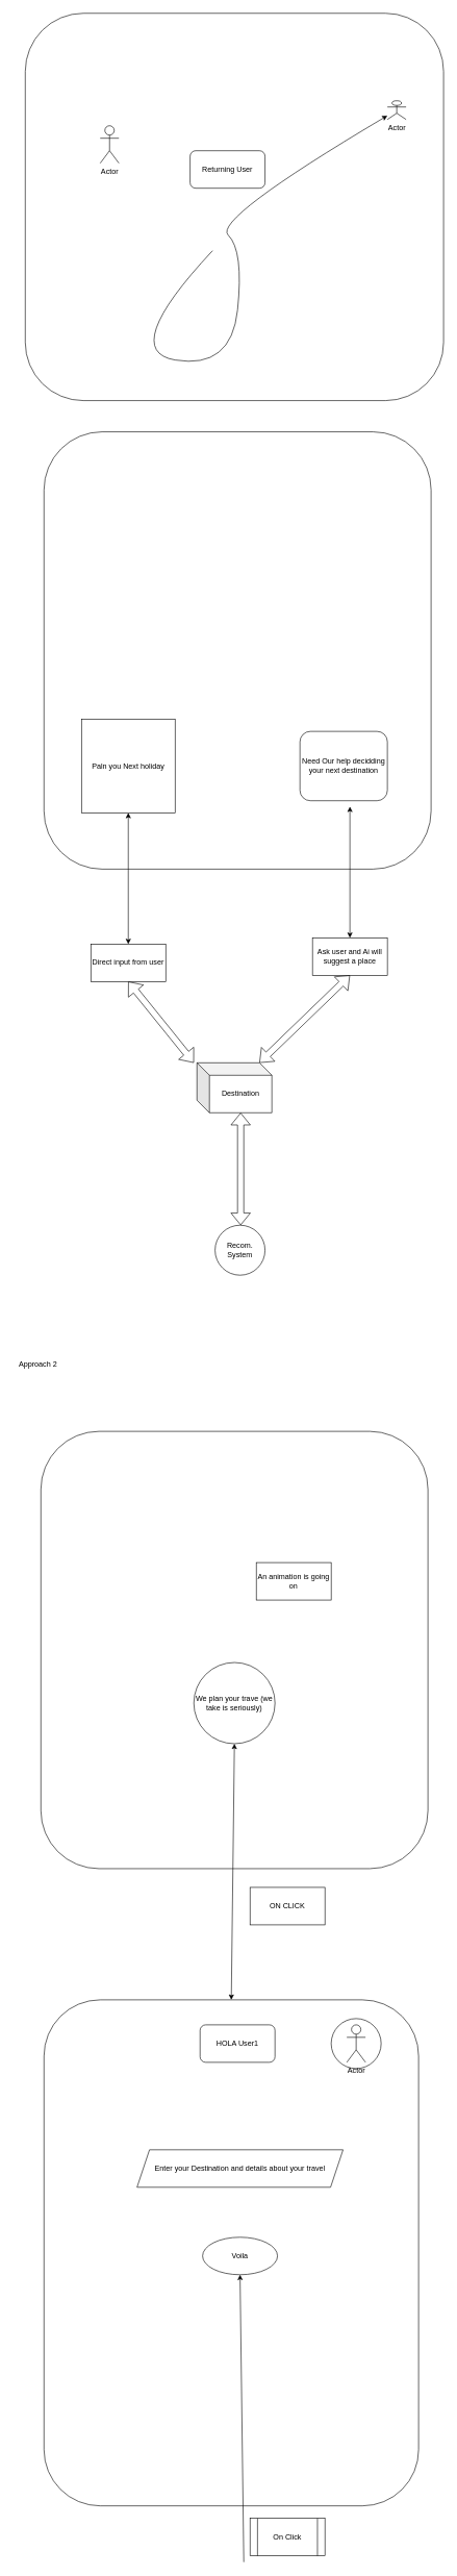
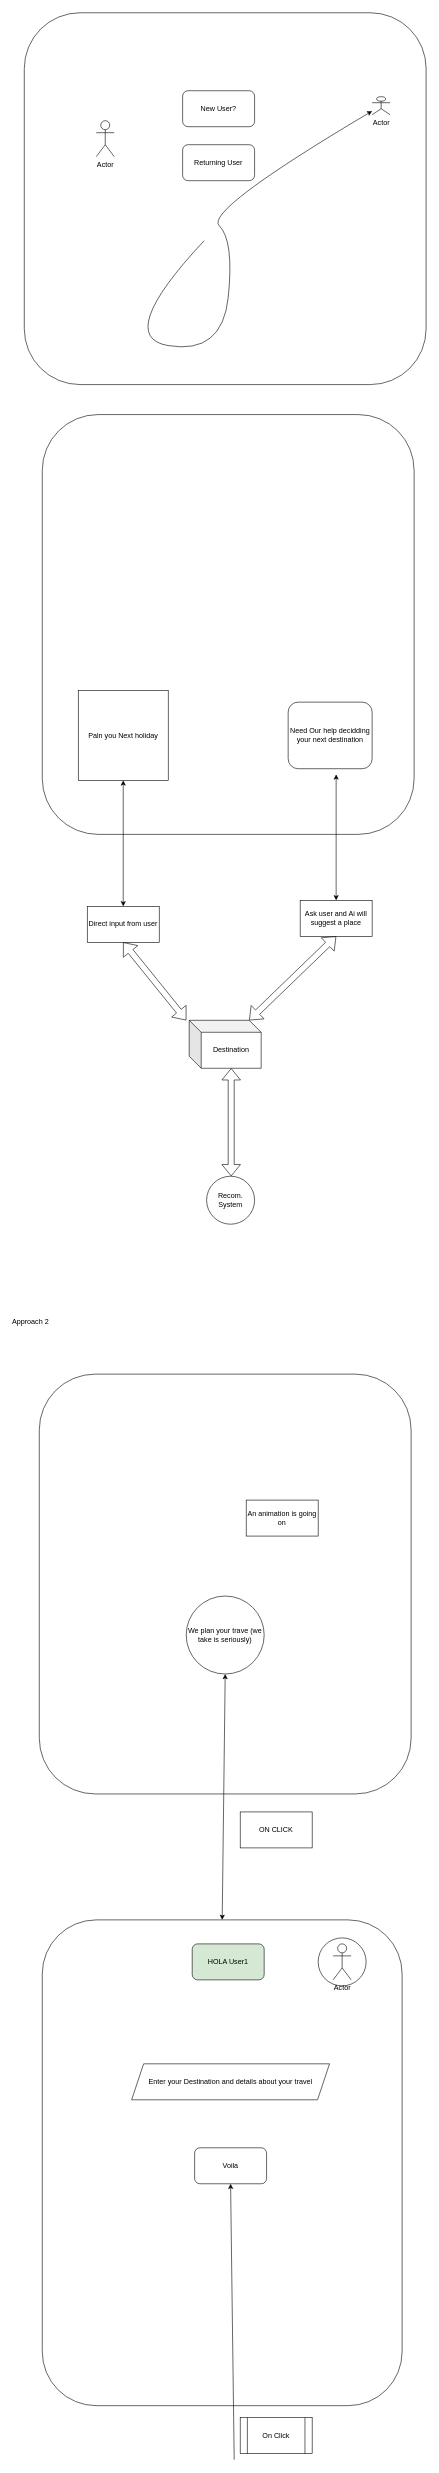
  <mxCell id="0" />
  <mxCell id="1" parent="0" />
  <mxCell id="2" value="" style="rounded=1;whiteSpace=wrap;html=1;" vertex="1" parent="1"><mxGeometry x="40" y="20" width="670" height="620" as="geometry" /></mxCell>
+ <mxCell id="3" value="New User?" style="rounded=1;whiteSpace=wrap;html=1;" vertex="1" parent="1"><mxGeometry x="304" y="150" width="120" height="60" as="geometry" /></mxCell>
  <mxCell id="4" value="Returning User" style="rounded=1;whiteSpace=wrap;html=1;" vertex="1" parent="1"><mxGeometry x="304" y="240" width="120" height="60" as="geometry" /></mxCell>
  <mxCell id="5" value="Actor" style="shape=umlActor;verticalLabelPosition=bottom;verticalAlign=top;html=1;outlineConnect=0;" vertex="1" parent="1"><mxGeometry x="160" y="200" width="30" height="60" as="geometry" /></mxCell>
  <mxCell id="6" value="Actor" style="shape=umlActor;verticalLabelPosition=bottom;verticalAlign=top;html=1;outlineConnect=0;" vertex="1" parent="1"><mxGeometry x="620" y="160" width="30" height="30" as="geometry" /></mxCell>
  <mxCell id="7" value="" style="curved=1;endArrow=classic;html=1;rounded=0;" edge="1" parent="1" target="6"><mxGeometry width="50" height="50" relative="1" as="geometry"><mxPoint x="340" y="400" as="sourcePoint" /><mxPoint x="390" y="350" as="targetPoint" /><Array as="points"><mxPoint x="190" y="560" /><mxPoint x="370" y="590" /><mxPoint x="390" y="400" /><mxPoint x="340" y="350" /></Array></mxGeometry></mxCell>
  <mxCell id="8" value="" style="rounded=1;whiteSpace=wrap;html=1;" vertex="1" parent="1"><mxGeometry x="70" y="690" width="620" height="700" as="geometry" /></mxCell>
  <mxCell id="9" value="Paln you Next holiday" style="whiteSpace=wrap;html=1;aspect=fixed;" vertex="1" parent="1"><mxGeometry x="130" y="1150" width="150" height="150" as="geometry" /></mxCell>
  <mxCell id="10" value="Need Our help decidding your next destination" style="rounded=1;whiteSpace=wrap;html=1;" vertex="1" parent="1"><mxGeometry x="480" y="1169.5" width="140" height="111" as="geometry" /></mxCell>
  <mxCell id="11" value="" style="endArrow=classic;startArrow=classic;html=1;rounded=0;" edge="1" parent="1" target="9"><mxGeometry width="50" height="50" relative="1" as="geometry"><mxPoint x="205" y="1510" as="sourcePoint" /><mxPoint x="390" y="1470" as="targetPoint" /></mxGeometry></mxCell>
  <mxCell id="12" value="Direct input from user" style="whiteSpace=wrap;html=1;" vertex="1" parent="1"><mxGeometry x="145" y="1510" width="120" height="60" as="geometry" /></mxCell>
  <mxCell id="13" value="Ask user and Ai will suggest a place" style="whiteSpace=wrap;html=1;" vertex="1" parent="1"><mxGeometry x="500" y="1500" width="120" height="60" as="geometry" /></mxCell>
  <mxCell id="14" value="" style="endArrow=classic;startArrow=classic;html=1;rounded=0;" edge="1" parent="1"><mxGeometry width="50" height="50" relative="1" as="geometry"><mxPoint x="560" y="1500" as="sourcePoint" /><mxPoint x="560" y="1290" as="targetPoint" /></mxGeometry></mxCell>
  <mxCell id="15" value="" style="shape=flexArrow;endArrow=classic;startArrow=classic;html=1;rounded=0;entryX=0.5;entryY=1;entryDx=0;entryDy=0;" edge="1" parent="1" target="12"><mxGeometry width="100" height="100" relative="1" as="geometry"><mxPoint x="310" y="1700" as="sourcePoint" /><mxPoint x="410" y="1600" as="targetPoint" /></mxGeometry></mxCell>
  <mxCell id="16" value="" style="shape=flexArrow;endArrow=classic;startArrow=classic;html=1;rounded=0;entryX=0.5;entryY=1;entryDx=0;entryDy=0;exitX=0;exitY=0;exitDx=100;exitDy=0;exitPerimeter=0;" edge="1" parent="1" source="17"><mxGeometry width="100" height="100" relative="1" as="geometry"><mxPoint x="430" y="1690" as="sourcePoint" /><mxPoint x="560" y="1560" as="targetPoint" /></mxGeometry></mxCell>
  <mxCell id="17" value="Destination" style="shape=cube;whiteSpace=wrap;html=1;boundedLbl=1;backgroundOutline=1;darkOpacity=0.05;darkOpacity2=0.1;" vertex="1" parent="1"><mxGeometry x="315" y="1700" width="120" height="80" as="geometry" /></mxCell>
  <mxCell id="18" value="" style="shape=flexArrow;endArrow=classic;startArrow=classic;html=1;rounded=0;entryX=0;entryY=0;entryDx=70;entryDy=80;entryPerimeter=0;" edge="1" parent="1" target="17"><mxGeometry width="100" height="100" relative="1" as="geometry"><mxPoint x="385" y="1960" as="sourcePoint" /><mxPoint x="410" y="1850" as="targetPoint" /></mxGeometry></mxCell>
  <mxCell id="19" value="Recom. System" style="ellipse;whiteSpace=wrap;html=1;aspect=fixed;" vertex="1" parent="1"><mxGeometry x="344" y="1960" width="80" height="80" as="geometry" /></mxCell>
  <mxCell id="20" value="" style="rounded=1;whiteSpace=wrap;html=1;" vertex="1" parent="1"><mxGeometry x="65" y="2290" width="620" height="700" as="geometry" /></mxCell>
- <mxCell id="21" value="Approach 2&lt;div&gt;&lt;br&gt;&lt;/div&gt;" style="text;html=1;align=center;verticalAlign=middle;resizable=0;points=[];autosize=1;strokeColor=none;fillColor=none;" vertex="1" parent="1"><mxGeometry x="20" y="2170" width="80" height="40" as="geometry" /></mxCell>
+ <mxCell id="21" value="Approach 2&lt;div&gt;&lt;br&gt;&lt;/div&gt;" style="text;html=1;align=center;verticalAlign=middle;resizable=0;points=[];autosize=1;strokeColor=none;fillColor=none;" vertex="1" parent="1"><mxGeometry x="10" y="2190" width="80" height="40" as="geometry" /></mxCell>
  <mxCell id="22" value="An animation is going on" style="rounded=0;whiteSpace=wrap;html=1;" vertex="1" parent="1"><mxGeometry x="410" y="2500" width="120" height="60" as="geometry" /></mxCell>
  <mxCell id="23" value="We plan your trave (we take is seriously)" style="ellipse;whiteSpace=wrap;html=1;aspect=fixed;" vertex="1" parent="1"><mxGeometry x="310" y="2660" width="130" height="130" as="geometry" /></mxCell>
  <mxCell id="24" value="" style="endArrow=classic;startArrow=classic;html=1;rounded=0;entryX=0.5;entryY=1;entryDx=0;entryDy=0;exitX=0.5;exitY=0;exitDx=0;exitDy=0;" edge="1" parent="1" source="26" target="23"><mxGeometry width="50" height="50" relative="1" as="geometry"><mxPoint x="380" y="3130" as="sourcePoint" /><mxPoint x="260" y="2770" as="targetPoint" /></mxGeometry></mxCell>
  <mxCell id="25" value="ON CLICK" style="rounded=0;whiteSpace=wrap;html=1;" vertex="1" parent="1"><mxGeometry x="400" y="3020" width="120" height="60" as="geometry" /></mxCell>
  <mxCell id="26" value="" style="rounded=1;whiteSpace=wrap;html=1;" vertex="1" parent="1"><mxGeometry x="70" y="3200" width="600" height="810" as="geometry" /></mxCell>
  <mxCell id="27" value="Enter your Destination and details about your travel" style="shape=parallelogram;perimeter=parallelogramPerimeter;whiteSpace=wrap;html=1;fixedSize=1;" vertex="1" parent="1"><mxGeometry x="219" y="3440" width="330" height="60" as="geometry" /></mxCell>
  <mxCell id="28" value="" style="ellipse;whiteSpace=wrap;html=1;aspect=fixed;" vertex="1" parent="1"><mxGeometry x="530" y="3230" width="80" height="80" as="geometry" /></mxCell>
- <mxCell id="29" value="HOLA User1" style="rounded=1;whiteSpace=wrap;html=1;" vertex="1" parent="1"><mxGeometry x="320" y="3240" width="120" height="60" as="geometry" /></mxCell>
- <mxCell id="30" value="Voila" style="ellipse;whiteSpace=wrap;html=1;" vertex="1" parent="1"><mxGeometry x="324" y="3580" width="120" height="60" as="geometry" /></mxCell>
+ <mxCell id="29" value="HOLA User1" style="rounded=1;whiteSpace=wrap;html=1;fillColor=#d5e8d4;" vertex="1" parent="1"><mxGeometry x="320" y="3240" width="120" height="60" as="geometry" /></mxCell>
+ <mxCell id="30" value="Voila" style="rounded=1;whiteSpace=wrap;html=1;" vertex="1" parent="1"><mxGeometry x="324" y="3580" width="120" height="60" as="geometry" /></mxCell>
  <mxCell id="31" value="Actor" style="shape=umlActor;verticalLabelPosition=bottom;verticalAlign=top;html=1;outlineConnect=0;" vertex="1" parent="1"><mxGeometry x="555" y="3240" width="30" height="60" as="geometry" /></mxCell>
  <mxCell id="32" value="" style="endArrow=classic;html=1;rounded=0;entryX=0.5;entryY=1;entryDx=0;entryDy=0;" edge="1" parent="1" target="30"><mxGeometry width="50" height="50" relative="1" as="geometry"><mxPoint x="390" y="4100" as="sourcePoint" /><mxPoint x="180" y="3810" as="targetPoint" /></mxGeometry></mxCell>
  <mxCell id="33" value="On Click" style="shape=process;whiteSpace=wrap;html=1;backgroundOutline=1;" vertex="1" parent="1"><mxGeometry x="400" y="4030" width="120" height="60" as="geometry" /></mxCell>
